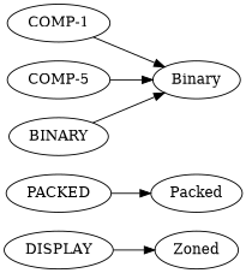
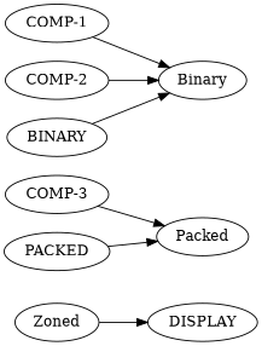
  digraph {
    rankdir=LR
    DISPLAY
    Zoned
+   "COMP-3"
    Packed
    n5 [label="COMP-1"]
    Binary
-   "COMP-5"
+   "COMP-5" [label="COMP-2"]
    BINARY
    PACKED
-   DISPLAY -> Zoned
+   Zoned -> DISPLAY
+   "COMP-3" -> Packed
    n5 -> Binary
    "COMP-5" -> Binary
    BINARY -> Binary
    PACKED -> Packed
  }
